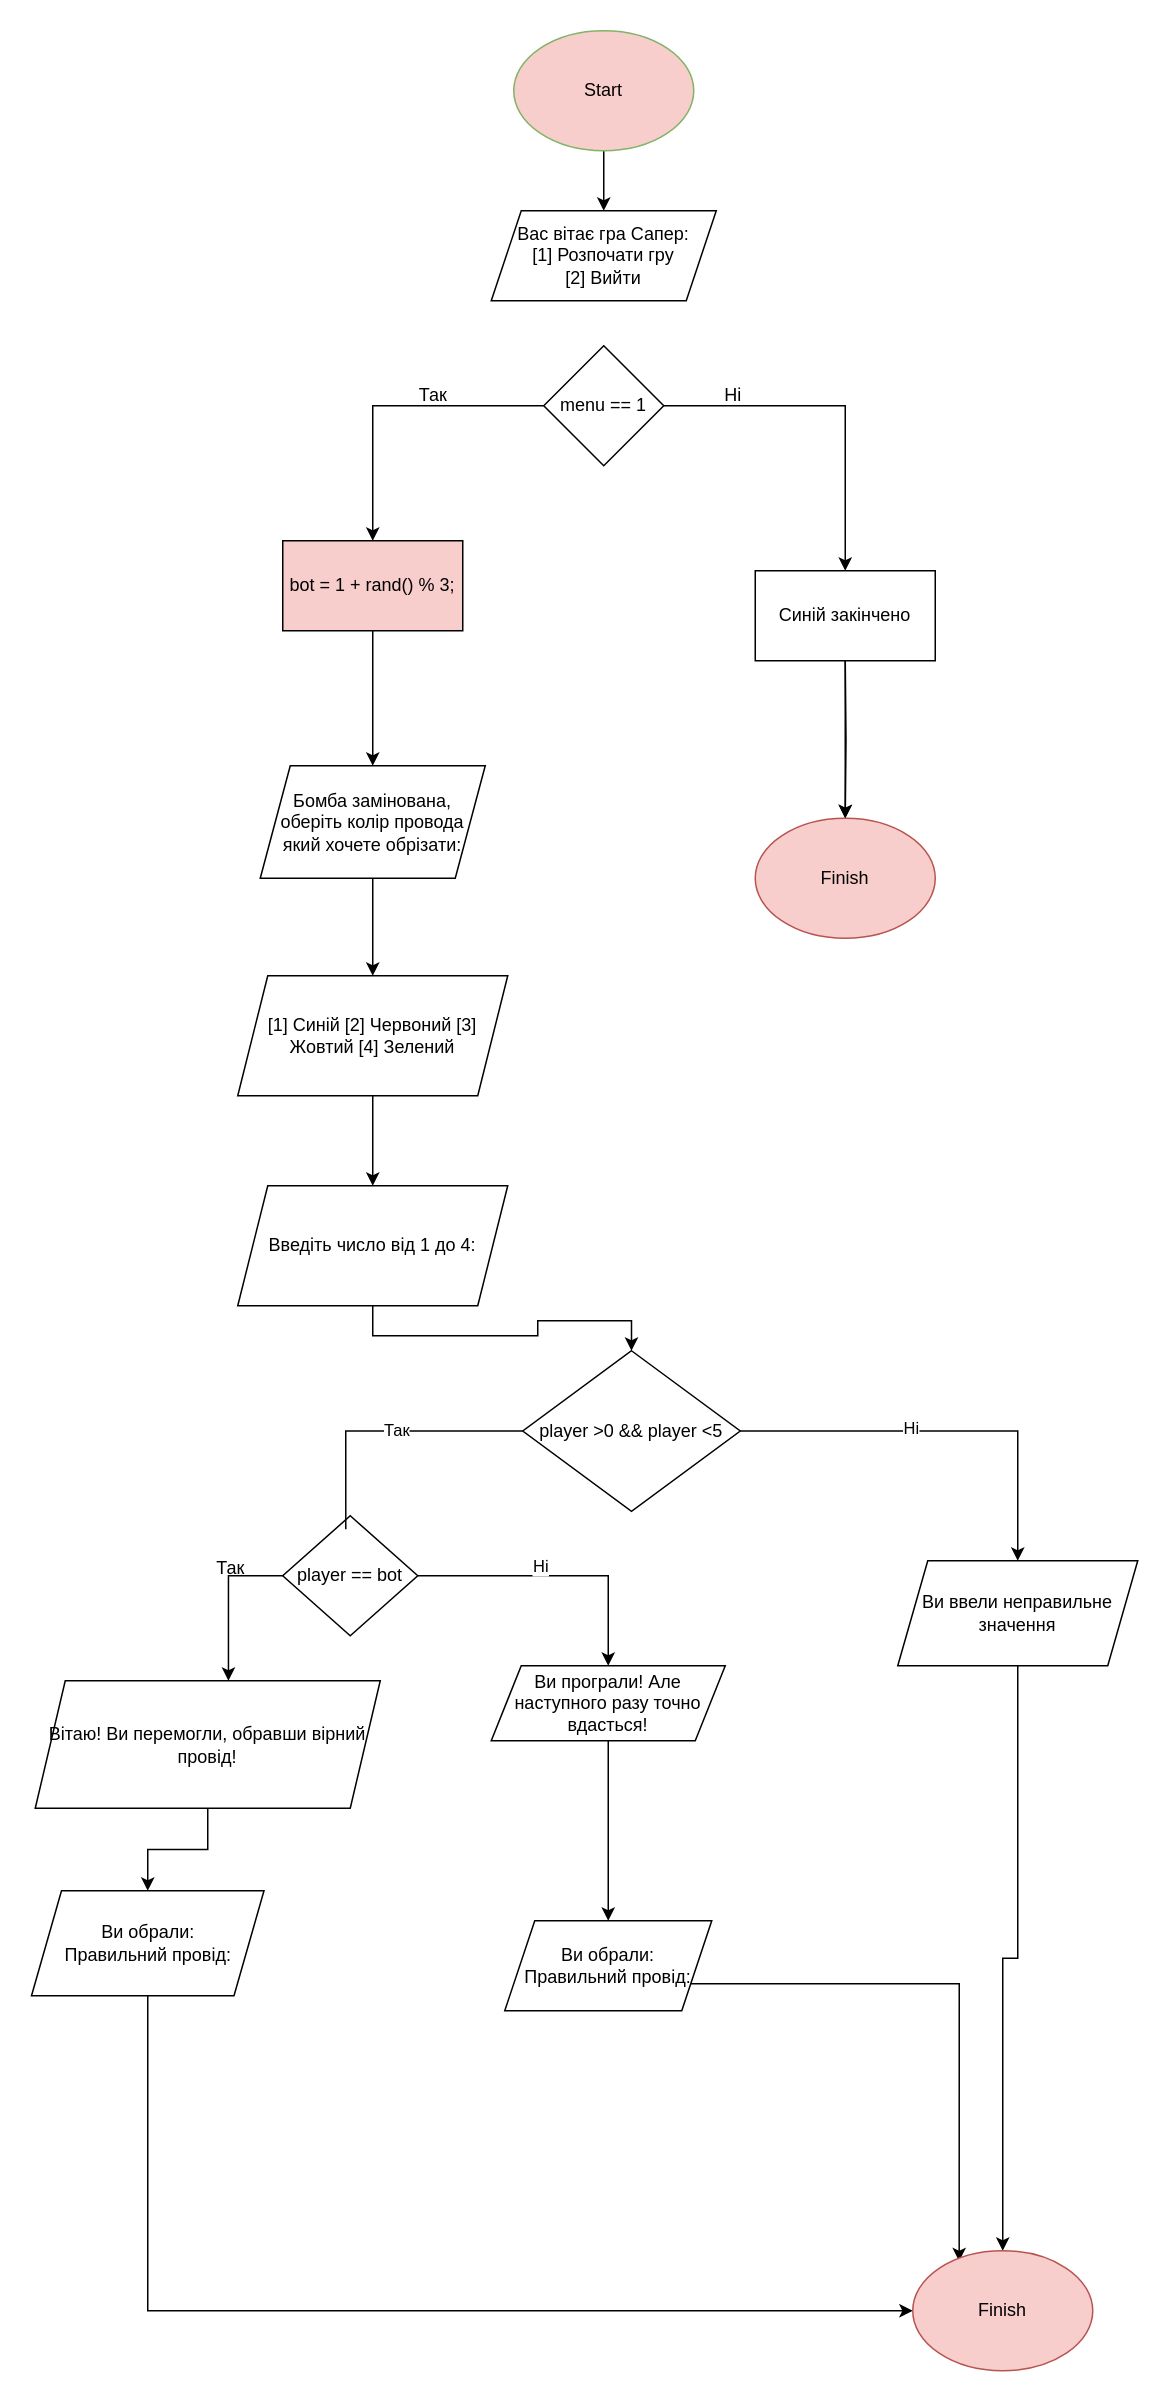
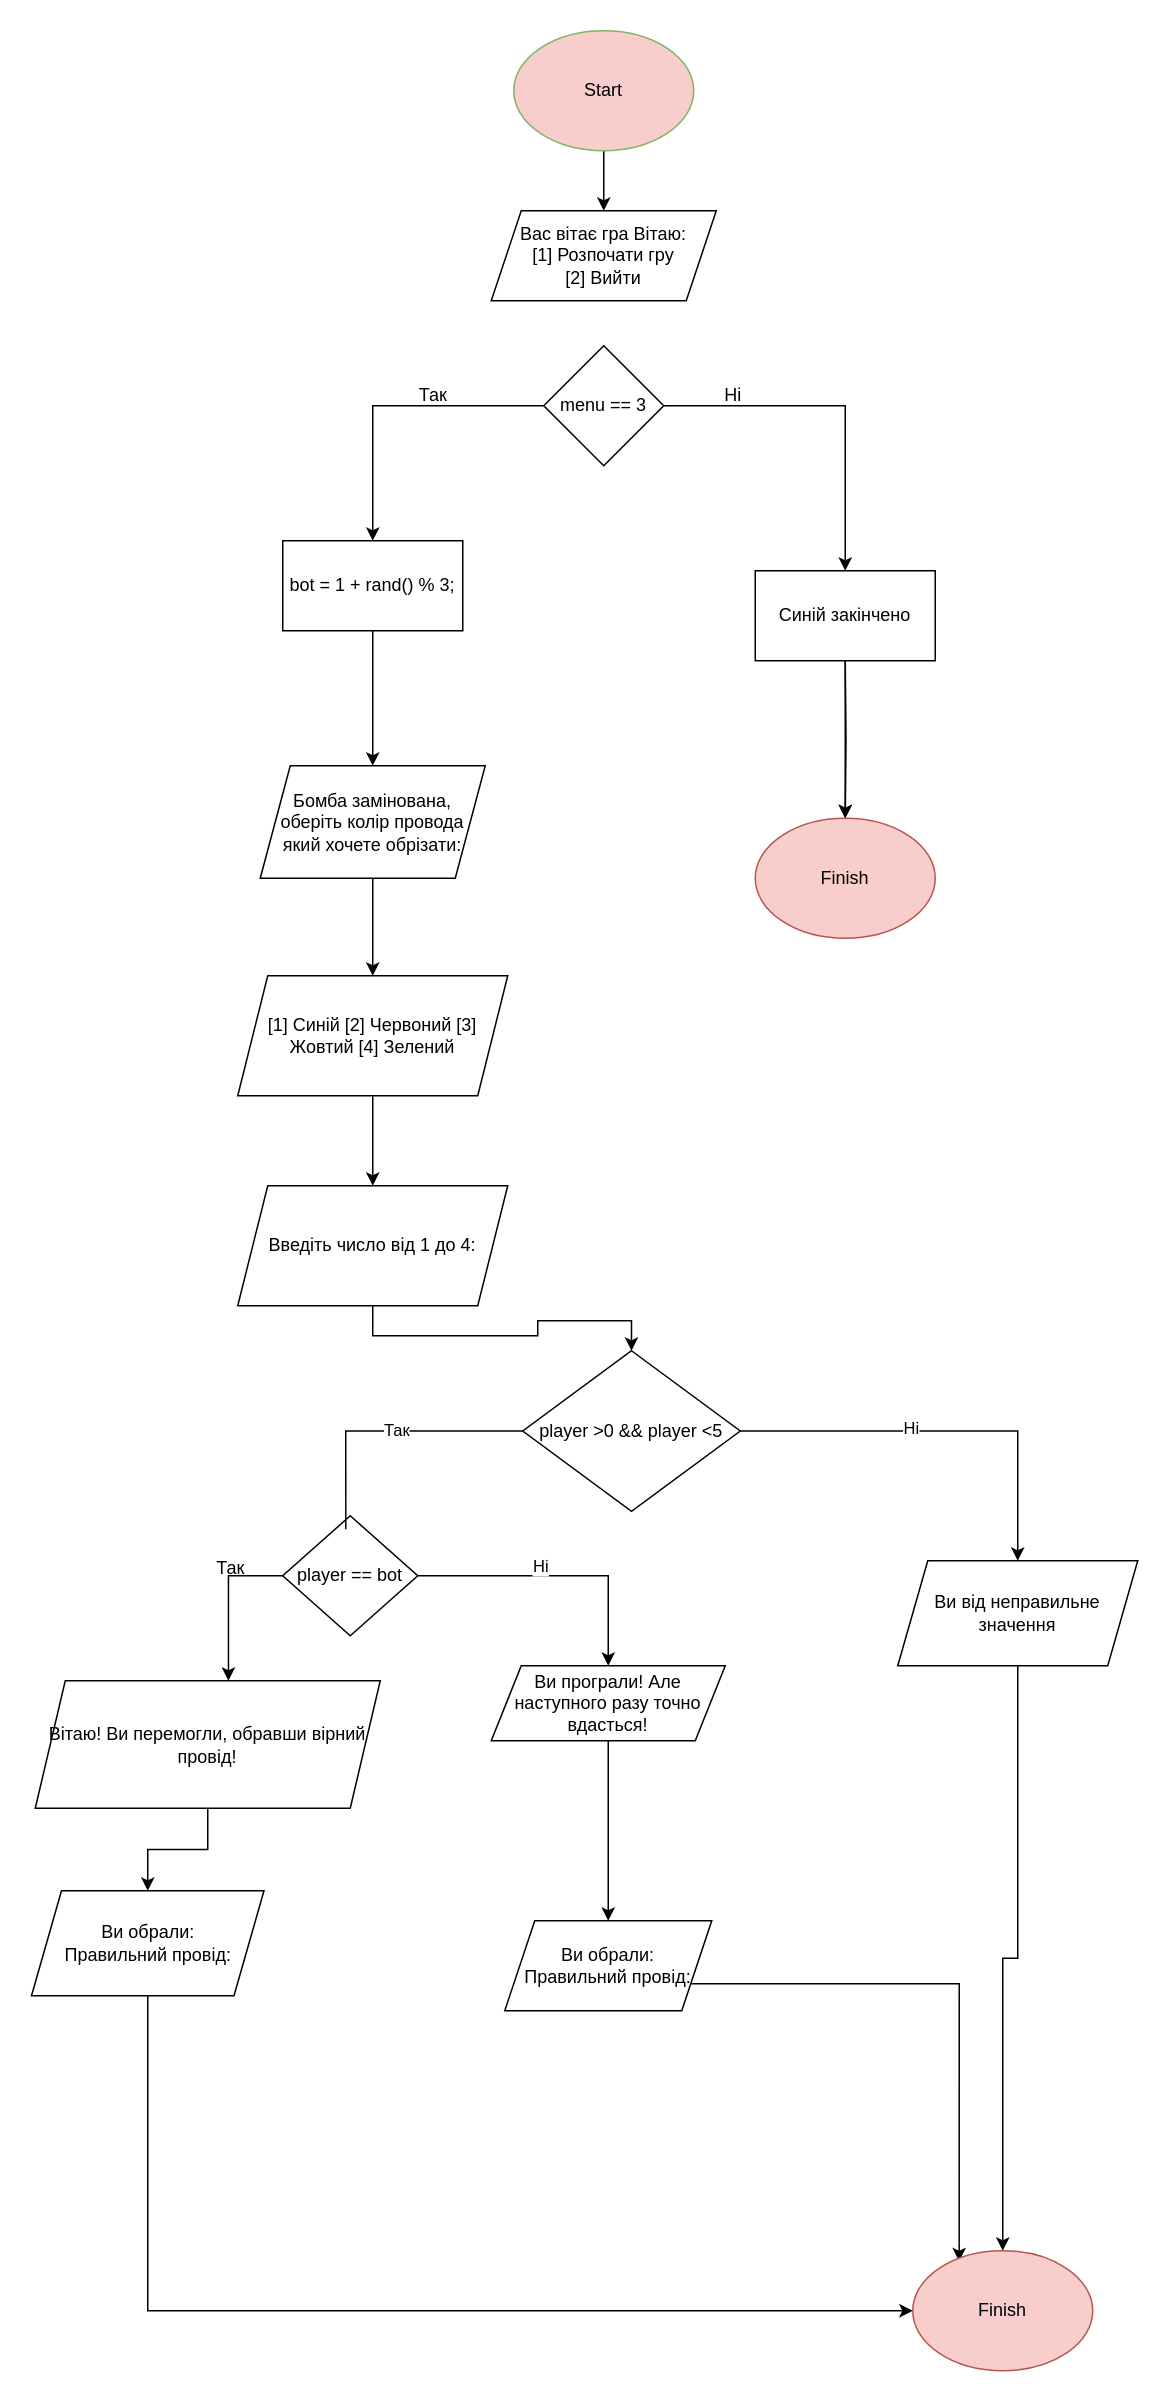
  <mxCell id="0" />
  <mxCell id="1" parent="0" />
  <mxCell id="2" style="edgeStyle=orthogonalEdgeStyle;rounded=0;orthogonalLoop=1;jettySize=auto;html=1;exitX=0.5;exitY=1;exitDx=0;exitDy=0;entryX=0.5;entryY=0;entryDx=0;entryDy=0;" edge="1" parent="1" source="3" target="4"><mxGeometry relative="1" as="geometry"><mxPoint x="93" y="120" as="targetPoint" /></mxGeometry></mxCell>
  <mxCell id="3" value="Start" style="ellipse;whiteSpace=wrap;html=1;fillColor=#f8cecc;strokeColor=#82b366;" vertex="1" parent="1"><mxGeometry x="342" y="20" width="120" height="80" as="geometry" /></mxCell>
- <mxCell id="4" value="Вас вітає гра Сапер:&lt;br&gt;[1] Розпочати гру&lt;br&gt;[2] Вийти" style="shape=parallelogram;perimeter=parallelogramPerimeter;whiteSpace=wrap;html=1;fixedSize=1;" vertex="1" parent="1"><mxGeometry x="327" y="140" width="150" height="60" as="geometry" /></mxCell>
+ <mxCell id="4" value="Вас вітає гра Вітаю:&lt;br&gt;[1] Розпочати гру&lt;br&gt;[2] Вийти" style="shape=parallelogram;perimeter=parallelogramPerimeter;whiteSpace=wrap;html=1;fixedSize=1;" vertex="1" parent="1"><mxGeometry x="327" y="140" width="150" height="60" as="geometry" /></mxCell>
  <mxCell id="5" style="edgeStyle=orthogonalEdgeStyle;rounded=0;orthogonalLoop=1;jettySize=auto;html=1;exitX=1;exitY=0.5;exitDx=0;exitDy=0;entryX=0.5;entryY=0;entryDx=0;entryDy=0;" edge="1" parent="1" source="7" target="15"><mxGeometry relative="1" as="geometry"><mxPoint x="563" y="380" as="targetPoint" /></mxGeometry></mxCell>
  <mxCell id="6" style="edgeStyle=orthogonalEdgeStyle;rounded=0;orthogonalLoop=1;jettySize=auto;html=1;" edge="1" parent="1" source="7" target="13"><mxGeometry relative="1" as="geometry"><mxPoint x="252" y="380" as="targetPoint" /></mxGeometry></mxCell>
- <mxCell id="7" value="menu == 1" style="rhombus;whiteSpace=wrap;html=1;" vertex="1" parent="1"><mxGeometry x="362" y="230" width="80" height="80" as="geometry" /></mxCell>
+ <mxCell id="7" value="menu == 3" style="rhombus;whiteSpace=wrap;html=1;" vertex="1" parent="1"><mxGeometry x="362" y="230" width="80" height="80" as="geometry" /></mxCell>
  <mxCell id="8" style="edgeStyle=orthogonalEdgeStyle;rounded=0;orthogonalLoop=1;jettySize=auto;html=1;" edge="1" parent="1" target="11"><mxGeometry relative="1" as="geometry"><mxPoint x="563" y="510" as="targetPoint" /><mxPoint x="563" y="440" as="sourcePoint" /></mxGeometry></mxCell>
  <mxCell id="9" value="Так" style="text;html=1;align=center;verticalAlign=middle;resizable=0;points=[];autosize=1;strokeColor=none;fillColor=none;" vertex="1" parent="1"><mxGeometry x="268" y="248" width="40" height="30" as="geometry" /></mxCell>
  <mxCell id="10" value="Ні" style="text;html=1;align=center;verticalAlign=middle;resizable=0;points=[];autosize=1;strokeColor=none;fillColor=none;" vertex="1" parent="1"><mxGeometry x="473" y="248" width="30" height="30" as="geometry" /></mxCell>
  <mxCell id="11" value="Finish" style="ellipse;whiteSpace=wrap;html=1;fillColor=#f8cecc;strokeColor=#b85450;" vertex="1" parent="1"><mxGeometry x="503" y="545" width="120" height="80" as="geometry" /></mxCell>
  <mxCell id="12" style="edgeStyle=orthogonalEdgeStyle;rounded=0;orthogonalLoop=1;jettySize=auto;html=1;entryX=0.5;entryY=0;entryDx=0;entryDy=0;" edge="1" parent="1" source="13" target="17"><mxGeometry relative="1" as="geometry"><mxPoint x="248" y="530" as="targetPoint" /></mxGeometry></mxCell>
- <mxCell id="13" value="bot = 1 + rand() % 3;" style="rounded=0;whiteSpace=wrap;html=1;fillColor=#f8cecc;" vertex="1" parent="1"><mxGeometry x="188" y="360" width="120" height="60" as="geometry" /></mxCell>
+ <mxCell id="13" value="bot = 1 + rand() % 3;" style="rounded=0;whiteSpace=wrap;html=1;" vertex="1" parent="1"><mxGeometry x="188" y="360" width="120" height="60" as="geometry" /></mxCell>
  <mxCell id="14" value="" style="edgeStyle=orthogonalEdgeStyle;rounded=0;orthogonalLoop=1;jettySize=auto;html=1;exitX=0.5;exitY=1;exitDx=0;exitDy=0;" edge="1" parent="1" source="15" target="11"><mxGeometry relative="1" as="geometry"><mxPoint x="628" y="420" as="sourcePoint" /></mxGeometry></mxCell>
  <mxCell id="15" value="Синій закінчено" style="rounded=0;whiteSpace=wrap;html=1;" vertex="1" parent="1"><mxGeometry x="503" y="380" width="120" height="60" as="geometry" /></mxCell>
  <mxCell id="16" style="edgeStyle=orthogonalEdgeStyle;rounded=0;orthogonalLoop=1;jettySize=auto;html=1;entryX=0.5;entryY=0;entryDx=0;entryDy=0;" edge="1" parent="1" source="17" target="19"><mxGeometry relative="1" as="geometry"><mxPoint x="248" y="680" as="targetPoint" /></mxGeometry></mxCell>
  <mxCell id="17" value="Бомба замінована, оберіть колір провода який хочете обрізати:" style="shape=parallelogram;perimeter=parallelogramPerimeter;whiteSpace=wrap;html=1;fixedSize=1;" vertex="1" parent="1"><mxGeometry x="173" y="510" width="150" height="75" as="geometry" /></mxCell>
  <mxCell id="18" style="edgeStyle=orthogonalEdgeStyle;rounded=0;orthogonalLoop=1;jettySize=auto;html=1;exitX=0.5;exitY=1;exitDx=0;exitDy=0;" edge="1" parent="1" source="19" target="21"><mxGeometry relative="1" as="geometry"><mxPoint x="248" y="830" as="targetPoint" /></mxGeometry></mxCell>
  <mxCell id="19" value="[1] Синій [2] Червоний [3] Жовтий [4] Зелений" style="shape=parallelogram;perimeter=parallelogramPerimeter;whiteSpace=wrap;html=1;fixedSize=1;" vertex="1" parent="1"><mxGeometry x="158" y="650" width="180" height="80" as="geometry" /></mxCell>
  <mxCell id="20" style="edgeStyle=orthogonalEdgeStyle;rounded=0;orthogonalLoop=1;jettySize=auto;html=1;exitX=0.5;exitY=1;exitDx=0;exitDy=0;" edge="1" parent="1" source="21" target="37"><mxGeometry relative="1" as="geometry"><mxPoint x="258" y="940" as="targetPoint" /></mxGeometry></mxCell>
  <mxCell id="21" value="Введіть число від 1 до 4:" style="shape=parallelogram;perimeter=parallelogramPerimeter;whiteSpace=wrap;html=1;fixedSize=1;" vertex="1" parent="1"><mxGeometry x="158" y="790" width="180" height="80" as="geometry" /></mxCell>
  <mxCell id="22" style="edgeStyle=orthogonalEdgeStyle;rounded=0;orthogonalLoop=1;jettySize=auto;html=1;entryX=0.5;entryY=0;entryDx=0;entryDy=0;" edge="1" parent="1" source="24" target="30"><mxGeometry relative="1" as="geometry"><mxPoint x="488" y="1000" as="targetPoint" /></mxGeometry></mxCell>
  <mxCell id="23" value="Ні" style="edgeLabel;html=1;align=center;verticalAlign=middle;resizable=0;points=[];" connectable="0" vertex="1" parent="22"><mxGeometry x="-0.204" y="7" relative="1" as="geometry"><mxPoint x="7" as="offset" /></mxGeometry></mxCell>
  <mxCell id="24" value="player == bot" style="rhombus;whiteSpace=wrap;html=1;" vertex="1" parent="1"><mxGeometry x="188" y="1010" width="90" height="80" as="geometry" /></mxCell>
  <mxCell id="25" style="edgeStyle=orthogonalEdgeStyle;rounded=0;orthogonalLoop=1;jettySize=auto;html=1;entryX=0.5;entryY=0;entryDx=0;entryDy=0;" edge="1" parent="1" source="26" target="28"><mxGeometry relative="1" as="geometry" /></mxCell>
  <mxCell id="26" value="Вітаю! Ви перемогли, обравши вірний провід!" style="rounded=0;whiteSpace=wrap;html=1;shape=parallelogram;perimeter=parallelogramPerimeter;fixedSize=1;" vertex="1" parent="1"><mxGeometry x="23" y="1120" width="230" height="85" as="geometry" /></mxCell>
  <mxCell id="27" style="edgeStyle=orthogonalEdgeStyle;rounded=0;orthogonalLoop=1;jettySize=auto;html=1;" edge="1" parent="1" source="28" target="42"><mxGeometry relative="1" as="geometry"><mxPoint x="98" y="1420" as="targetPoint" /><Array as="points"><mxPoint x="98" y="1540" /></Array></mxGeometry></mxCell>
  <mxCell id="28" value="Ви обрали:&lt;div&gt;Правильний провід:&lt;br&gt;&lt;/div&gt;" style="rounded=0;whiteSpace=wrap;html=1;shape=parallelogram;perimeter=parallelogramPerimeter;fixedSize=1;" vertex="1" parent="1"><mxGeometry x="20.5" y="1260" width="155" height="70" as="geometry" /></mxCell>
  <mxCell id="29" style="edgeStyle=orthogonalEdgeStyle;rounded=0;orthogonalLoop=1;jettySize=auto;html=1;" edge="1" parent="1" source="30" target="32"><mxGeometry relative="1" as="geometry"><mxPoint x="466" y="1030" as="targetPoint" /></mxGeometry></mxCell>
  <mxCell id="30" value="Ви програли! Але наступного разу точно вдасться!" style="shape=parallelogram;perimeter=parallelogramPerimeter;whiteSpace=wrap;html=1;fixedSize=1;" vertex="1" parent="1"><mxGeometry x="327" y="1110" width="156" height="50" as="geometry" /></mxCell>
  <mxCell id="31" style="edgeStyle=orthogonalEdgeStyle;rounded=0;orthogonalLoop=1;jettySize=auto;html=1;entryX=0.258;entryY=0.088;entryDx=0;entryDy=0;entryPerimeter=0;exitX=1;exitY=0.75;exitDx=0;exitDy=0;" edge="1" parent="1" source="32" target="42"><mxGeometry relative="1" as="geometry"><mxPoint x="462" y="1300" as="sourcePoint" /><mxPoint x="633.574" y="1531.716" as="targetPoint" /></mxGeometry></mxCell>
  <mxCell id="32" value="Ви обрали:&lt;br&gt;Правильний провід:" style="shape=parallelogram;perimeter=parallelogramPerimeter;whiteSpace=wrap;html=1;fixedSize=1;" vertex="1" parent="1"><mxGeometry x="336" y="1280" width="138" height="60" as="geometry" /></mxCell>
  <mxCell id="33" style="edgeStyle=orthogonalEdgeStyle;rounded=0;orthogonalLoop=1;jettySize=auto;html=1;entryX=0.467;entryY=0.113;entryDx=0;entryDy=0;entryPerimeter=0;endArrow=none;" edge="1" parent="1" source="37" target="24"><mxGeometry relative="1" as="geometry"><mxPoint x="268" y="990" as="targetPoint" /></mxGeometry></mxCell>
  <mxCell id="34" value="Так" style="edgeLabel;html=1;align=center;verticalAlign=middle;resizable=0;points=[];" connectable="0" vertex="1" parent="33"><mxGeometry x="-0.065" y="-1" relative="1" as="geometry"><mxPoint x="1" as="offset" /></mxGeometry></mxCell>
  <mxCell id="35" style="edgeStyle=orthogonalEdgeStyle;rounded=0;orthogonalLoop=1;jettySize=auto;html=1;" edge="1" parent="1" source="37" target="41"><mxGeometry relative="1" as="geometry"><mxPoint x="648" y="943.5" as="targetPoint" /></mxGeometry></mxCell>
  <mxCell id="36" value="Ні" style="edgeLabel;html=1;align=center;verticalAlign=middle;resizable=0;points=[];" connectable="0" vertex="1" parent="35"><mxGeometry x="-0.166" y="3" relative="1" as="geometry"><mxPoint y="1" as="offset" /></mxGeometry></mxCell>
  <mxCell id="37" value="player &amp;gt;0 &amp;amp;&amp;amp; player &amp;lt;5" style="rhombus;whiteSpace=wrap;html=1;" vertex="1" parent="1"><mxGeometry x="348" y="900" width="145" height="107" as="geometry" /></mxCell>
  <mxCell id="38" value="Так" style="text;html=1;align=center;verticalAlign=middle;resizable=0;points=[];autosize=1;strokeColor=none;fillColor=none;" vertex="1" parent="1"><mxGeometry x="133" y="1030" width="40" height="30" as="geometry" /></mxCell>
  <mxCell id="39" style="edgeStyle=orthogonalEdgeStyle;rounded=0;orthogonalLoop=1;jettySize=auto;html=1;exitX=0;exitY=0.5;exitDx=0;exitDy=0;entryX=0.56;entryY=0;entryDx=0;entryDy=0;entryPerimeter=0;" edge="1" parent="1" source="24" target="26"><mxGeometry relative="1" as="geometry" /></mxCell>
  <mxCell id="40" style="edgeStyle=orthogonalEdgeStyle;rounded=0;orthogonalLoop=1;jettySize=auto;html=1;" edge="1" parent="1" source="41" target="42"><mxGeometry relative="1" as="geometry"><mxPoint x="678" y="1220" as="targetPoint" /></mxGeometry></mxCell>
- <mxCell id="41" value="Ви ввели неправильне значення" style="shape=parallelogram;perimeter=parallelogramPerimeter;whiteSpace=wrap;html=1;fixedSize=1;" vertex="1" parent="1"><mxGeometry x="598" y="1040" width="160" height="70" as="geometry" /></mxCell>
+ <mxCell id="41" value="Ви від неправильне значення" style="shape=parallelogram;perimeter=parallelogramPerimeter;whiteSpace=wrap;html=1;fixedSize=1;" vertex="1" parent="1"><mxGeometry x="598" y="1040" width="160" height="70" as="geometry" /></mxCell>
  <mxCell id="42" value="Finish" style="ellipse;whiteSpace=wrap;html=1;fillColor=#f8cecc;strokeColor=#b85450;" vertex="1" parent="1"><mxGeometry x="608" y="1500" width="120" height="80" as="geometry" /></mxCell>
